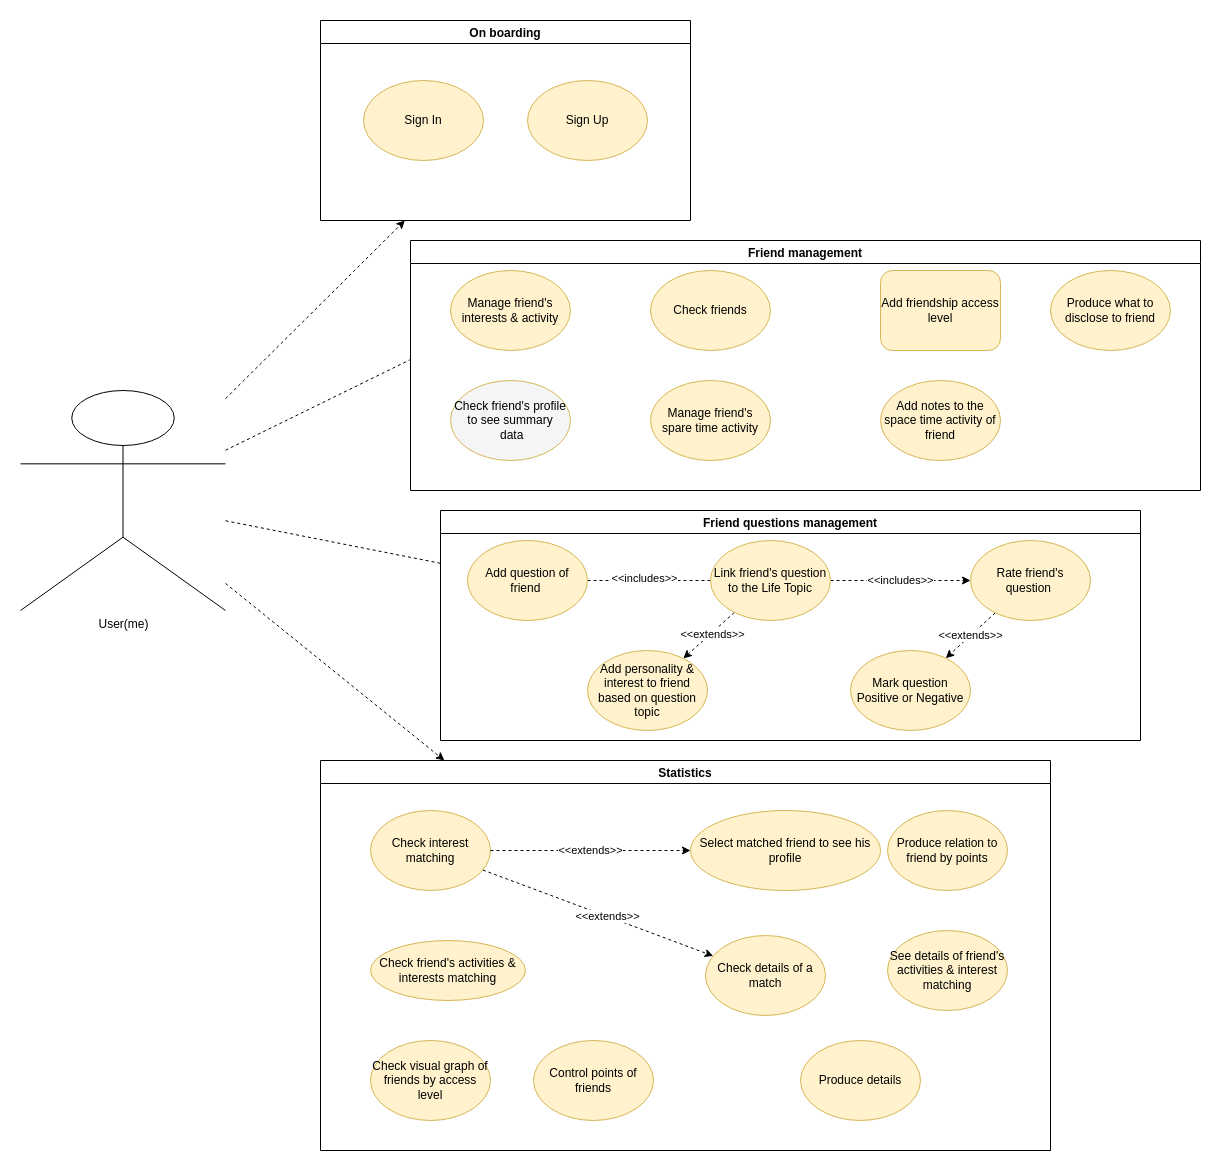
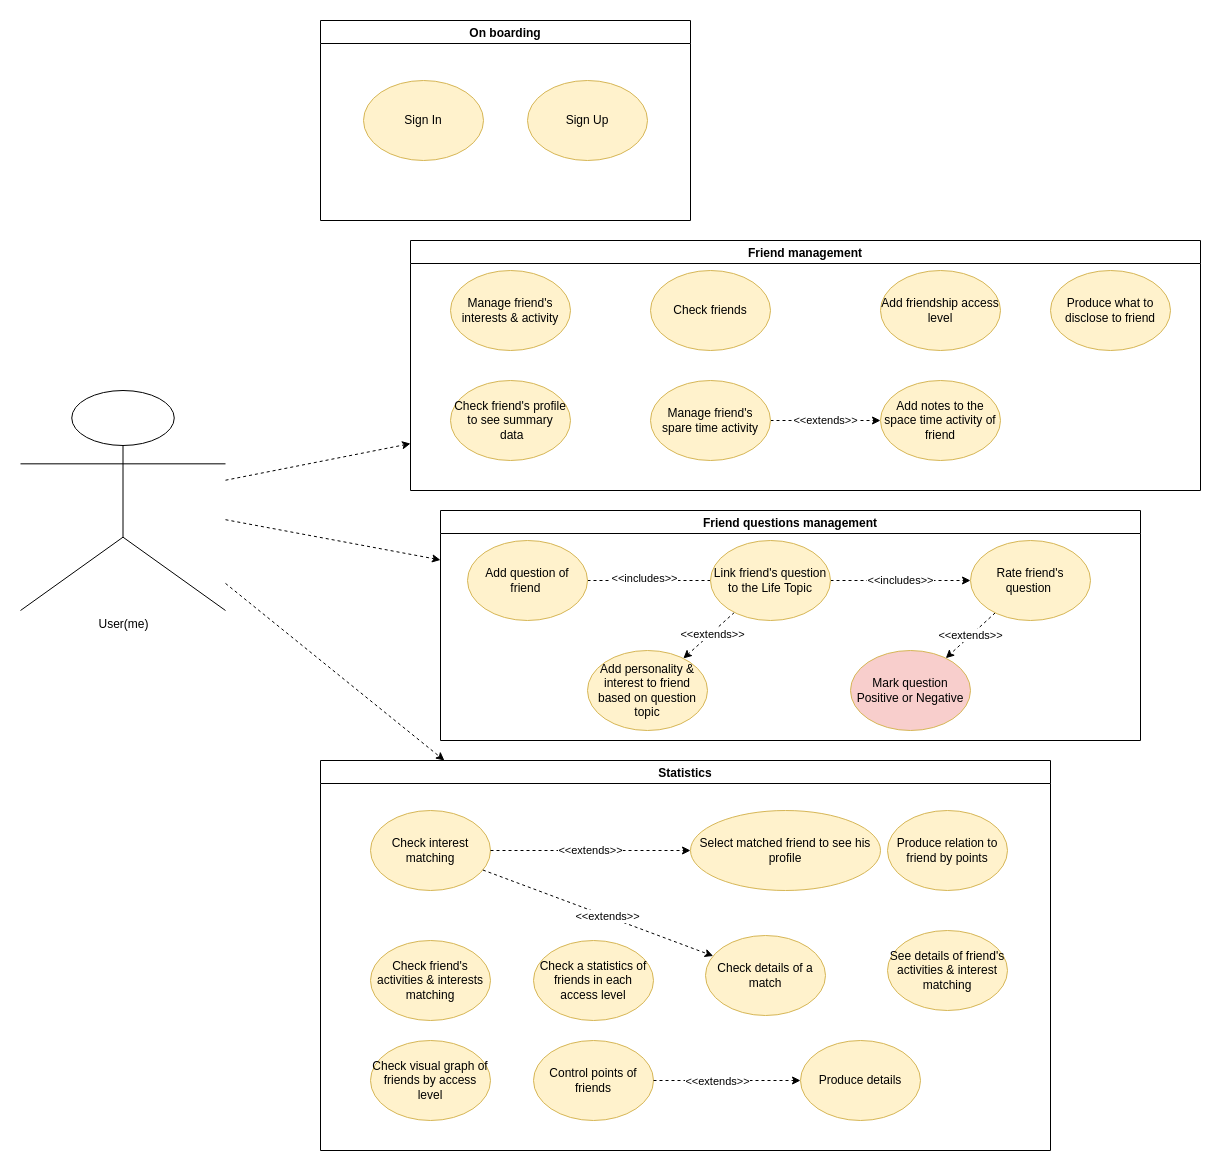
  <mxCell id="0" />
  <mxCell id="1" parent="0" />
- <mxCell id="2" style="edgeStyle=none;rounded=0;orthogonalLoop=1;jettySize=auto;html=1;dashed=1;" parent="1" source="6" target="7" edge="1"><mxGeometry relative="1" as="geometry" /></mxCell>
- <mxCell id="3" style="edgeStyle=none;rounded=0;orthogonalLoop=1;jettySize=auto;html=1;dashed=1;" parent="1" source="6" target="16" edge="1"><mxGeometry relative="1" as="geometry" /></mxCell>
- <mxCell id="4" style="edgeStyle=none;rounded=0;orthogonalLoop=1;jettySize=auto;html=1;dashed=1;" parent="1" source="6" target="23" edge="1"><mxGeometry relative="1" as="geometry" /></mxCell>
+ <mxCell id="3" style="edgeStyle=none;rounded=0;orthogonalLoop=1;jettySize=auto;html=1;dashed=1;" parent="1" source="6" target="10" edge="1"><mxGeometry relative="1" as="geometry" /></mxCell>
+ <mxCell id="4" style="edgeStyle=none;rounded=0;orthogonalLoop=1;jettySize=auto;html=1;dashed=1;" parent="1" source="6" target="19" edge="1"><mxGeometry relative="1" as="geometry" /></mxCell>
  <mxCell id="5" style="edgeStyle=none;rounded=0;orthogonalLoop=1;jettySize=auto;html=1;dashed=1;" parent="1" source="6" target="31" edge="1"><mxGeometry relative="1" as="geometry" /></mxCell>
  <mxCell id="6" value="User(me)" style="shape=umlActor;html=1;verticalLabelPosition=bottom;verticalAlign=top;align=center;" parent="1" vertex="1"><mxGeometry x="20" y="390" width="205" height="220" as="geometry" /></mxCell>
  <mxCell id="7" value="On boarding" style="swimlane;swimlaneFillColor=default;" parent="1" vertex="1"><mxGeometry x="320" width="370" height="200" as="geometry" y="20" /></mxCell>
  <mxCell id="8" value="Sign Up" style="ellipse;whiteSpace=wrap;html=1;fillColor=#fff2cc;strokeColor=#d6b656;" parent="7" vertex="1"><mxGeometry x="207" y="60" width="120" height="80" as="geometry" /></mxCell>
  <mxCell id="9" value="Sign In" style="ellipse;whiteSpace=wrap;html=1;fillColor=#fff2cc;strokeColor=#d6b656;" parent="7" vertex="1"><mxGeometry x="43" y="60" width="120" height="80" as="geometry" /></mxCell>
  <mxCell id="10" value="Friend management" style="swimlane;swimlaneFillColor=default;" parent="1" vertex="1"><mxGeometry x="410" y="240" width="790" height="250" as="geometry" /></mxCell>
- <mxCell id="11" value="Check friend's profile to see summary&lt;br&gt;&amp;nbsp;data" style="ellipse;whiteSpace=wrap;html=1;fillColor=#f5f5f5;strokeColor=#d6b656;" parent="10" vertex="1"><mxGeometry x="40" y="140" width="120" height="80" as="geometry" /></mxCell>
+ <mxCell id="11" value="Check friend's profile to see summary&lt;br&gt;&amp;nbsp;data" style="ellipse;whiteSpace=wrap;html=1;fillColor=#fff2cc;strokeColor=#d6b656;" parent="10" vertex="1"><mxGeometry x="40" y="140" width="120" height="80" as="geometry" /></mxCell>
+ <mxCell id="12" value="&amp;lt;&amp;lt;extends&amp;gt;&amp;gt;" style="edgeStyle=none;rounded=0;orthogonalLoop=1;jettySize=auto;html=1;dashed=1;" parent="10" source="13" target="14" edge="1"><mxGeometry relative="1" as="geometry" /></mxCell>
  <mxCell id="13" value="Manage friend's spare time activity" style="ellipse;whiteSpace=wrap;html=1;fillColor=#fff2cc;strokeColor=#d6b656;" parent="10" vertex="1"><mxGeometry x="240" y="140" width="120" height="80" as="geometry" /></mxCell>
  <mxCell id="14" value="Add notes to the space time activity of friend" style="ellipse;whiteSpace=wrap;html=1;fillColor=#fff2cc;strokeColor=#d6b656;" parent="10" vertex="1"><mxGeometry x="470" y="140" width="120" height="80" as="geometry" /></mxCell>
  <mxCell id="15" value="Check friends" style="ellipse;whiteSpace=wrap;html=1;fillColor=#fff2cc;strokeColor=#d6b656;" parent="10" vertex="1"><mxGeometry x="240" y="30" width="120" height="80" as="geometry" /></mxCell>
  <mxCell id="16" value="&lt;span&gt;Manage friend's interests &amp;amp; activity&lt;/span&gt;" style="ellipse;whiteSpace=wrap;html=1;fillColor=#fff2cc;strokeColor=#d6b656;" parent="10" vertex="1"><mxGeometry x="40" y="30" width="120" height="80" as="geometry" /></mxCell>
- <mxCell id="17" value="Add friendship access level" style="whiteSpace=wrap;html=1;fillColor=#fff2cc;strokeColor=#d6b656;rounded=1;" parent="10" vertex="1"><mxGeometry x="470" y="30" width="120" height="80" as="geometry" /></mxCell>
+ <mxCell id="17" value="Add friendship access level" style="ellipse;whiteSpace=wrap;html=1;fillColor=#fff2cc;strokeColor=#d6b656;" parent="10" vertex="1"><mxGeometry x="470" y="30" width="120" height="80" as="geometry" /></mxCell>
  <mxCell id="18" value="Produce what to disclose to friend" style="ellipse;whiteSpace=wrap;html=1;fillColor=#fff2cc;strokeColor=#d6b656;" vertex="1" parent="10"><mxGeometry x="640" y="30" width="120" height="80" as="geometry" /></mxCell>
  <mxCell id="19" value="Friend questions management" style="swimlane;swimlaneFillColor=default;" parent="1" vertex="1"><mxGeometry x="440" y="510" width="700" height="230" as="geometry" /></mxCell>
  <mxCell id="20" style="edgeStyle=none;rounded=0;orthogonalLoop=1;jettySize=auto;html=1;dashed=1;endArrow=none;" parent="19" source="23" target="26" edge="1"><mxGeometry relative="1" as="geometry" /></mxCell>
  <mxCell id="21" value="&amp;lt;&amp;lt;includes&amp;gt;&amp;gt;" style="edgeLabel;html=1;align=center;verticalAlign=middle;resizable=0;points=[];" parent="20" vertex="1" connectable="0"><mxGeometry x="-0.084" y="3" relative="1" as="geometry"><mxPoint as="offset" /></mxGeometry></mxCell>
  <mxCell id="22" value="&amp;lt;&amp;lt;includes&amp;gt;&amp;gt;" style="edgeStyle=none;rounded=0;orthogonalLoop=1;jettySize=auto;html=1;dashed=1;" parent="19" source="26" target="28" edge="1"><mxGeometry relative="1" as="geometry" /></mxCell>
  <mxCell id="23" value="Add question of friend&amp;nbsp;" style="ellipse;whiteSpace=wrap;html=1;fillColor=#fff2cc;strokeColor=#d6b656;" parent="19" vertex="1"><mxGeometry x="27" y="30" width="120" height="80" as="geometry" /></mxCell>
  <mxCell id="24" style="edgeStyle=none;rounded=0;orthogonalLoop=1;jettySize=auto;html=1;dashed=1;" parent="19" source="26" target="29" edge="1"><mxGeometry relative="1" as="geometry" /></mxCell>
  <mxCell id="25" value="&amp;lt;&amp;lt;extends&amp;gt;&amp;gt;" style="edgeLabel;html=1;align=center;verticalAlign=middle;resizable=0;points=[];" parent="24" vertex="1" connectable="0"><mxGeometry x="-0.103" y="1" relative="1" as="geometry"><mxPoint as="offset" /></mxGeometry></mxCell>
  <mxCell id="26" value="Link friend's question to the Life Topic" style="ellipse;whiteSpace=wrap;html=1;fillColor=#fff2cc;strokeColor=#d6b656;" parent="19" vertex="1"><mxGeometry x="270" y="30" width="120" height="80" as="geometry" /></mxCell>
  <mxCell id="27" value="&amp;lt;&amp;lt;extends&amp;gt;&amp;gt;" style="edgeStyle=none;rounded=0;orthogonalLoop=1;jettySize=auto;html=1;dashed=1;" parent="19" source="28" target="30" edge="1"><mxGeometry relative="1" as="geometry" /></mxCell>
  <mxCell id="28" value="Rate friend's question&amp;nbsp;" style="ellipse;whiteSpace=wrap;html=1;fillColor=#fff2cc;strokeColor=#d6b656;" parent="19" vertex="1"><mxGeometry x="530" y="30" width="120" height="80" as="geometry" /></mxCell>
  <mxCell id="29" value="Add personality &amp;amp; interest to friend based on question topic" style="ellipse;whiteSpace=wrap;html=1;fillColor=#fff2cc;strokeColor=#d6b656;" parent="19" vertex="1"><mxGeometry x="147" y="140" width="120" height="80" as="geometry" /></mxCell>
- <mxCell id="30" value="Mark question Positive or Negative" style="ellipse;whiteSpace=wrap;html=1;fillColor=#fff2cc;strokeColor=#d6b656;" parent="19" vertex="1"><mxGeometry x="410" y="140" width="120" height="80" as="geometry" /></mxCell>
+ <mxCell id="30" value="Mark question Positive or Negative" style="ellipse;whiteSpace=wrap;html=1;fillColor=#f8cecc;strokeColor=#d6b656;" parent="19" vertex="1"><mxGeometry x="410" y="140" width="120" height="80" as="geometry" /></mxCell>
  <mxCell id="31" value="Statistics" style="swimlane;swimlaneFillColor=default;" parent="1" vertex="1"><mxGeometry x="320" y="760" width="730" height="390" as="geometry" /></mxCell>
  <mxCell id="32" value="Check interest matching" style="ellipse;whiteSpace=wrap;html=1;fillColor=#fff2cc;strokeColor=#d6b656;" parent="31" vertex="1"><mxGeometry x="50" y="50" width="120" height="80" as="geometry" /></mxCell>
  <mxCell id="33" value="Select matched friend to see his profile" style="ellipse;whiteSpace=wrap;html=1;fillColor=#fff2cc;strokeColor=#d6b656;" parent="31" vertex="1"><mxGeometry x="370" y="50" width="190" height="80" as="geometry" /></mxCell>
  <mxCell id="34" value="&amp;lt;&amp;lt;extends&amp;gt;&amp;gt;" style="edgeStyle=orthogonalEdgeStyle;rounded=0;orthogonalLoop=1;jettySize=auto;html=1;dashed=1;" parent="31" source="32" target="33" edge="1"><mxGeometry relative="1" as="geometry" /></mxCell>
  <mxCell id="35" value="&lt;span&gt;Check details of a match&lt;/span&gt;" style="ellipse;whiteSpace=wrap;html=1;fillColor=#fff2cc;strokeColor=#d6b656;" parent="31" vertex="1"><mxGeometry x="385" y="175" width="120" height="80" as="geometry" /></mxCell>
  <mxCell id="36" style="rounded=0;orthogonalLoop=1;jettySize=auto;html=1;dashed=1;" parent="31" source="32" target="35" edge="1"><mxGeometry relative="1" as="geometry" /></mxCell>
  <mxCell id="37" value="&amp;lt;&amp;lt;extends&amp;gt;&amp;gt;" style="edgeLabel;html=1;align=center;verticalAlign=middle;resizable=0;points=[];" parent="36" vertex="1" connectable="0"><mxGeometry x="0.078" relative="1" as="geometry"><mxPoint as="offset" /></mxGeometry></mxCell>
- <mxCell id="38" value="Check friend's activities &amp;amp; interests matching" style="ellipse;whiteSpace=wrap;html=1;fillColor=#fff2cc;strokeColor=#d6b656;" parent="31" vertex="1"><mxGeometry x="50" y="180" width="155" height="60" as="geometry" /></mxCell>
+ <mxCell id="38" value="Check friend's activities &amp;amp; interests matching" style="ellipse;whiteSpace=wrap;html=1;fillColor=#fff2cc;strokeColor=#d6b656;" parent="31" vertex="1"><mxGeometry x="50" y="180" width="120" height="80" as="geometry" /></mxCell>
  <mxCell id="39" value="See details of friend's activities &amp;amp; interest matching" style="ellipse;whiteSpace=wrap;html=1;fillColor=#fff2cc;strokeColor=#d6b656;" parent="31" vertex="1"><mxGeometry x="567" y="170" width="120" height="80" as="geometry" /></mxCell>
+ <mxCell id="40" value="Check a statistics of friends in each access level" style="ellipse;whiteSpace=wrap;html=1;fillColor=#fff2cc;strokeColor=#d6b656;" parent="31" vertex="1"><mxGeometry x="213" y="180" width="120" height="80" as="geometry" /></mxCell>
  <mxCell id="41" value="&lt;span&gt;Produce relation to friend by points&lt;/span&gt;" style="ellipse;whiteSpace=wrap;html=1;fillColor=#fff2cc;strokeColor=#d6b656;" parent="31" vertex="1"><mxGeometry x="567" y="50" width="120" height="80" as="geometry" /></mxCell>
  <mxCell id="42" value="Check visual graph of friends by access level" style="ellipse;whiteSpace=wrap;html=1;fillColor=#fff2cc;strokeColor=#d6b656;" parent="31" vertex="1"><mxGeometry x="50" y="280" width="120" height="80" as="geometry" /></mxCell>
  <mxCell id="43" value="&lt;span&gt;Control points of friends&lt;/span&gt;" style="ellipse;whiteSpace=wrap;html=1;fillColor=#fff2cc;strokeColor=#d6b656;" parent="31" vertex="1"><mxGeometry x="213" y="280" width="120" height="80" as="geometry" /></mxCell>
  <mxCell id="44" value="&lt;span&gt;Produce details&lt;/span&gt;" style="ellipse;whiteSpace=wrap;html=1;fillColor=#fff2cc;strokeColor=#d6b656;" parent="31" vertex="1"><mxGeometry x="480" y="280" width="120" height="80" as="geometry" /></mxCell>
+ <mxCell id="45" style="edgeStyle=none;rounded=0;orthogonalLoop=1;jettySize=auto;html=1;dashed=1;" parent="31" source="43" target="44" edge="1"><mxGeometry relative="1" as="geometry" /></mxCell>
+ <mxCell id="46" value="&amp;lt;&amp;lt;extends&amp;gt;&amp;gt;" style="edgeLabel;html=1;align=center;verticalAlign=middle;resizable=0;points=[];" parent="45" vertex="1" connectable="0"><mxGeometry x="-0.142" relative="1" as="geometry"><mxPoint as="offset" /></mxGeometry></mxCell>
